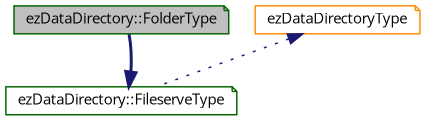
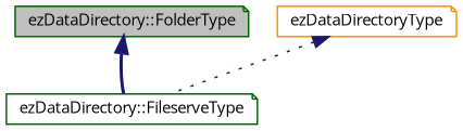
  digraph {
    fontname="Open Sans"
    node [color=darkgreen fillcolor=white fontname="Open Sans" fontsize=10 shape=note style=filled]
    edge [color=midnightblue dir=back fontname="Open Sans" fontsize=10 labelfontname=Helvetica labelfontsize=10]
    n1 [fillcolor=grey75 fontcolor=black height=0.2 label="ezDataDirectory::FolderType" width=0.4]
    n2 [height=0.2 label="ezDataDirectory::FileserveType" width=0.4]
    n3 [color=darkorange height=0.2 label=ezDataDirectoryType width=0.4]
-   n2 -> n1 [style=bold]
+   n1 -> n2 [style=bold]
    n3 -> n2 [style=dotted]
  }
